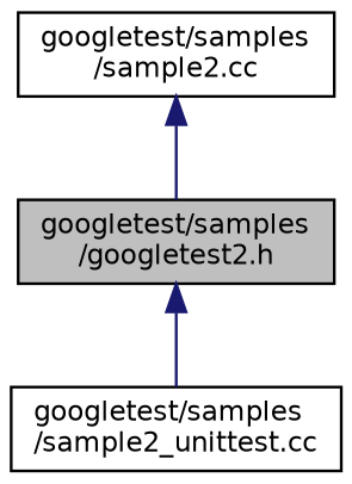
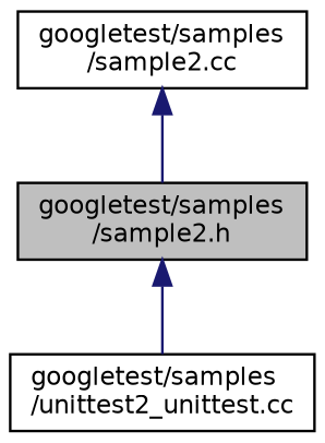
  digraph {
    node [color=black fillcolor=white fontname=Helvetica fontsize=10 shape=record style=filled]
    edge [color=midnightblue dir=back fontname=Helvetica fontsize=10 labelfontname=Helvetica labelfontsize=10 style=solid]
-   n1 [fillcolor=grey75 fontcolor=black height=0.2 label="googletest/samples\l/googletest2.h" width=0.4]
-   n2 [height=0.2 label="googletest/samples\l/sample2_unittest.cc" width=0.4]
+   n1 [fillcolor=grey75 fontcolor=black height=0.2 label="googletest/samples\l/sample2.h" width=0.4]
+   n2 [height=0.2 label="googletest/samples\l/unittest2_unittest.cc" width=0.4]
    n3 [height=0.2 label="googletest/samples\l/sample2.cc" width=0.4]
    n1 -> n2
    n3 -> n1
  }
